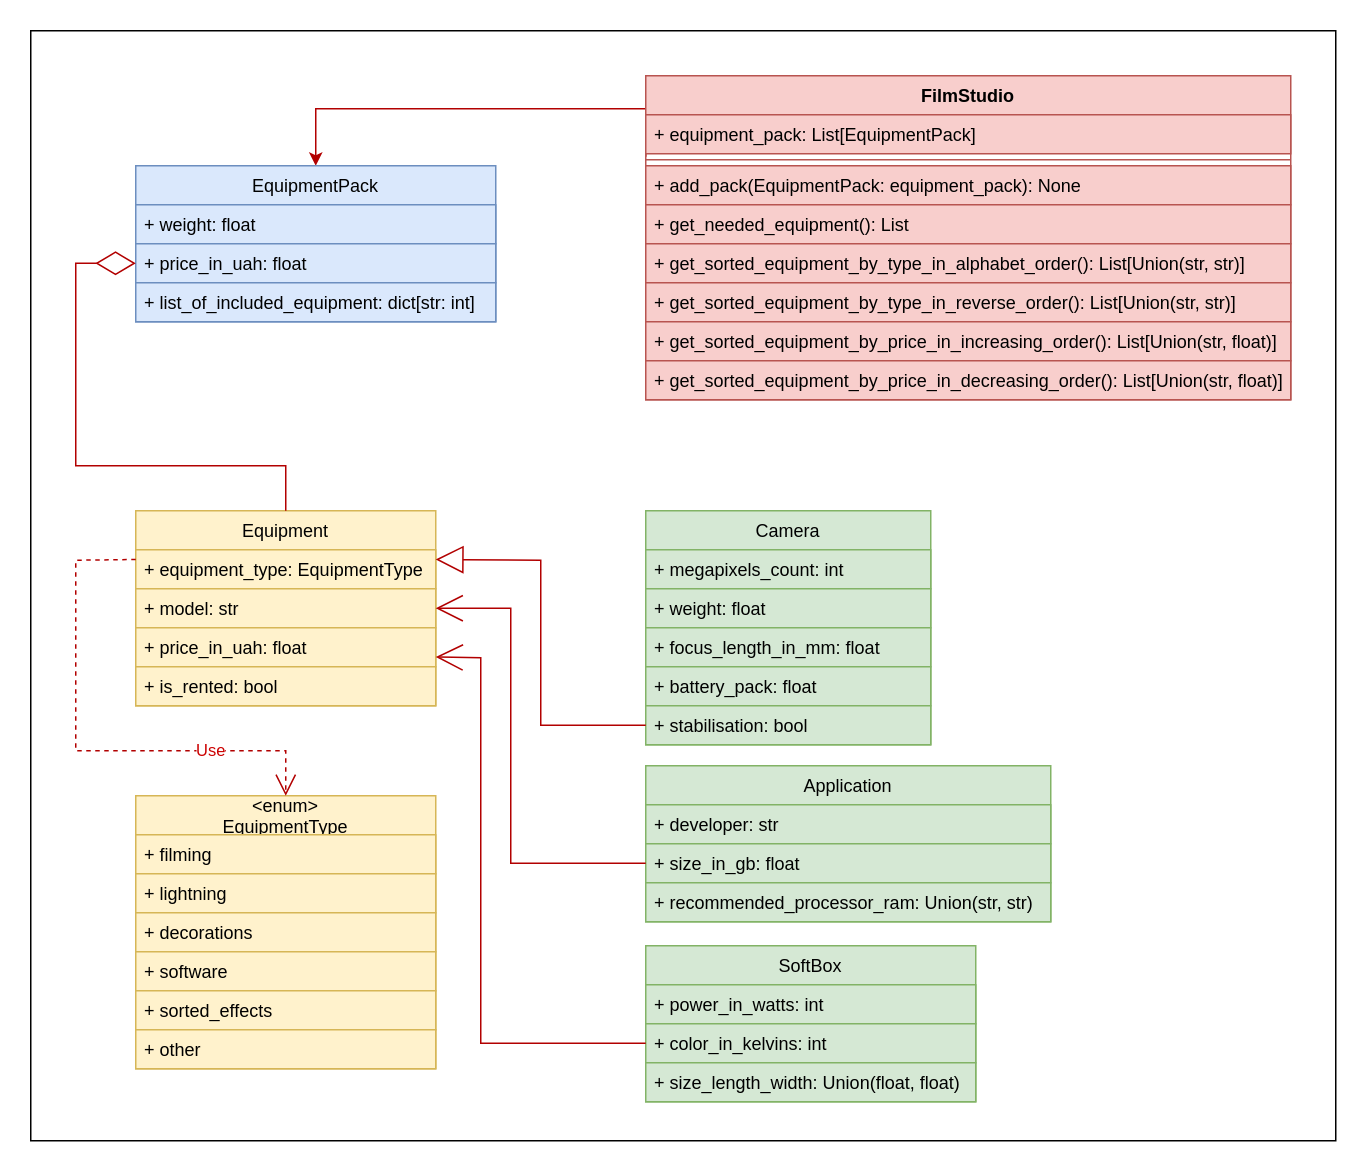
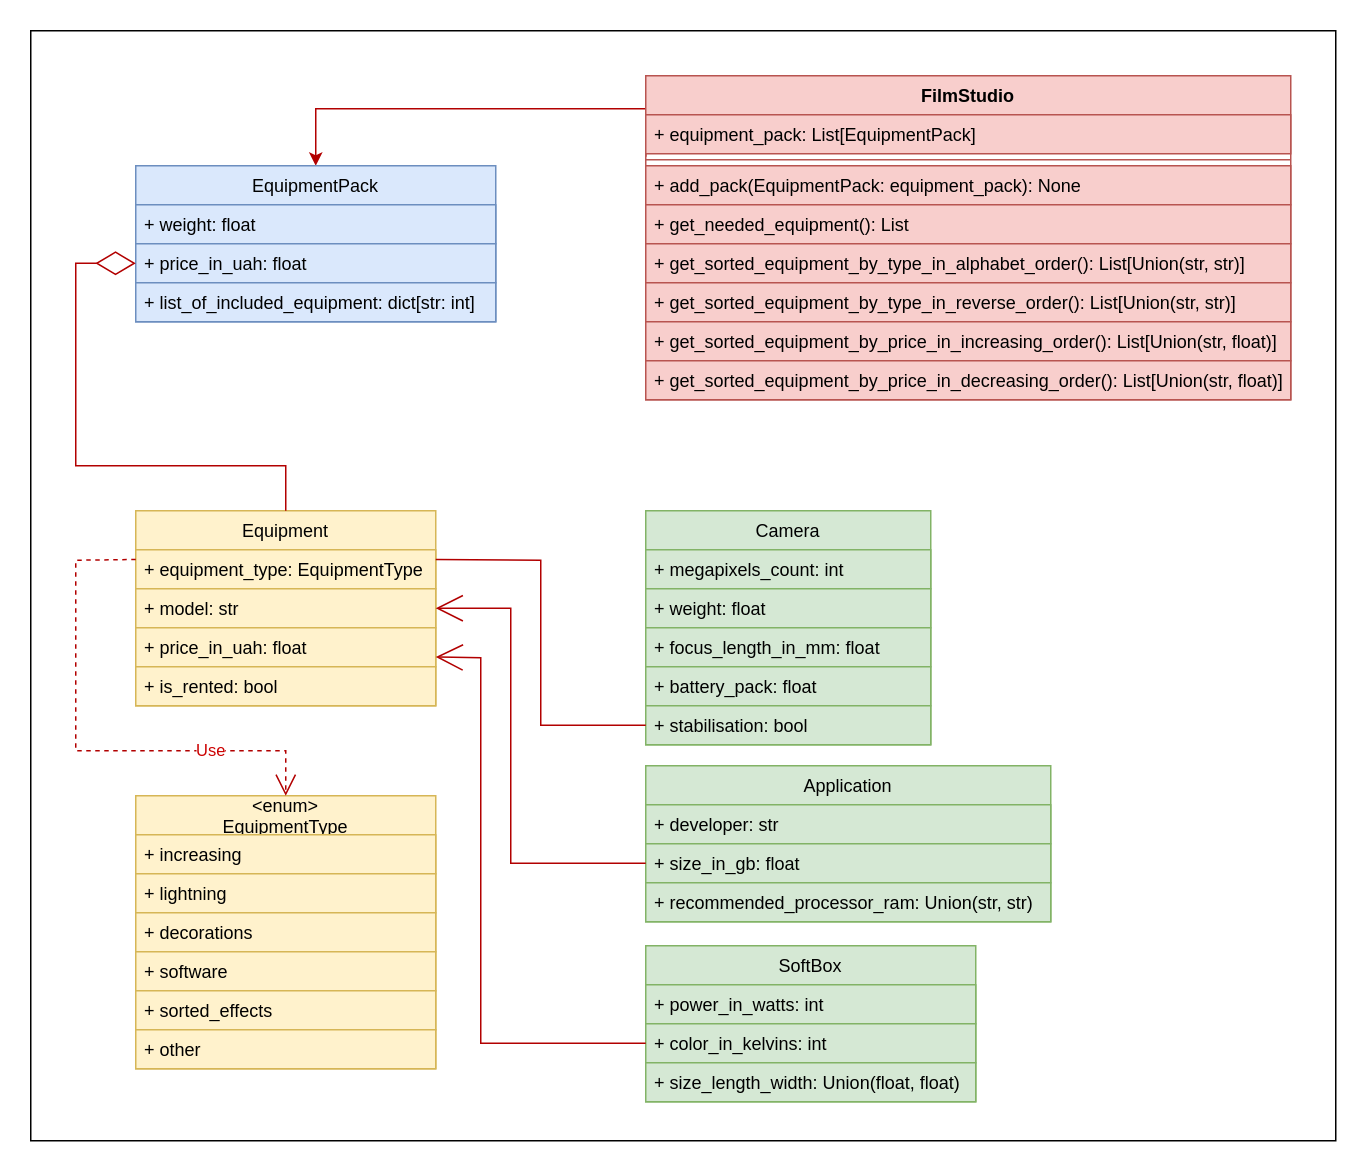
  <mxCell id="0" />
  <mxCell id="1" parent="0" />
  <mxCell id="2" value="" style="rounded=0;whiteSpace=wrap;html=1;fontColor=#CC0000;fillColor=none;" vertex="1" parent="1"><mxGeometry x="20" y="20" width="870" height="740" as="geometry" /></mxCell>
  <mxCell id="3" style="edgeStyle=orthogonalEdgeStyle;rounded=0;orthogonalLoop=1;jettySize=auto;html=1;exitX=0;exitY=0.25;exitDx=0;exitDy=0;entryX=0.5;entryY=0;entryDx=0;entryDy=0;fillColor=#e51400;strokeColor=#B20000;" edge="1" parent="1" source="4" target="40"><mxGeometry relative="1" as="geometry"><mxPoint x="190" y="130" as="targetPoint" /><Array as="points"><mxPoint x="430" y="72" /><mxPoint x="210" y="72" /></Array></mxGeometry></mxCell>
  <mxCell id="4" value="FilmStudio" style="swimlane;fontStyle=1;align=center;verticalAlign=top;childLayout=stackLayout;horizontal=1;startSize=26;horizontalStack=0;resizeParent=1;resizeParentMax=0;resizeLast=0;collapsible=1;marginBottom=0;fillColor=#f8cecc;strokeColor=#b85450;" vertex="1" parent="1"><mxGeometry x="430" y="50" width="430" height="216" as="geometry" /></mxCell>
  <mxCell id="5" value="+ equipment_pack: List[EquipmentPack]" style="text;strokeColor=#b85450;fillColor=#f8cecc;align=left;verticalAlign=top;spacingLeft=4;spacingRight=4;overflow=hidden;rotatable=0;points=[[0,0.5],[1,0.5]];portConstraint=eastwest;" vertex="1" parent="4"><mxGeometry y="26" width="430" height="26" as="geometry" /></mxCell>
  <mxCell id="6" value="" style="line;strokeWidth=1;fillColor=#f8cecc;align=left;verticalAlign=middle;spacingTop=-1;spacingLeft=3;spacingRight=3;rotatable=0;labelPosition=right;points=[];portConstraint=eastwest;strokeColor=#b85450;" vertex="1" parent="4"><mxGeometry y="52" width="430" height="8" as="geometry" /></mxCell>
  <mxCell id="7" value="+ add_pack(EquipmentPack: equipment_pack): None" style="text;strokeColor=#b85450;fillColor=#f8cecc;align=left;verticalAlign=top;spacingLeft=4;spacingRight=4;overflow=hidden;rotatable=0;points=[[0,0.5],[1,0.5]];portConstraint=eastwest;" vertex="1" parent="4"><mxGeometry y="60" width="430" height="26" as="geometry" /></mxCell>
  <mxCell id="8" value="+ get_needed_equipment(): List" style="text;strokeColor=#b85450;fillColor=#f8cecc;align=left;verticalAlign=top;spacingLeft=4;spacingRight=4;overflow=hidden;rotatable=0;points=[[0,0.5],[1,0.5]];portConstraint=eastwest;" vertex="1" parent="4"><mxGeometry y="86" width="430" height="26" as="geometry" /></mxCell>
  <mxCell id="9" value="+ get_sorted_equipment_by_type_in_alphabet_order(): List[Union(str, str)]" style="text;strokeColor=#b85450;fillColor=#f8cecc;align=left;verticalAlign=top;spacingLeft=4;spacingRight=4;overflow=hidden;rotatable=0;points=[[0,0.5],[1,0.5]];portConstraint=eastwest;" vertex="1" parent="4"><mxGeometry y="112" width="430" height="26" as="geometry" /></mxCell>
  <mxCell id="10" value="+ get_sorted_equipment_by_type_in_reverse_order(): List[Union(str, str)]" style="text;strokeColor=#b85450;fillColor=#f8cecc;align=left;verticalAlign=top;spacingLeft=4;spacingRight=4;overflow=hidden;rotatable=0;points=[[0,0.5],[1,0.5]];portConstraint=eastwest;" vertex="1" parent="4"><mxGeometry y="138" width="430" height="26" as="geometry" /></mxCell>
  <mxCell id="11" value="+ get_sorted_equipment_by_price_in_increasing_order(): List[Union(str, float)]" style="text;strokeColor=#b85450;fillColor=#f8cecc;align=left;verticalAlign=top;spacingLeft=4;spacingRight=4;overflow=hidden;rotatable=0;points=[[0,0.5],[1,0.5]];portConstraint=eastwest;" vertex="1" parent="4"><mxGeometry y="164" width="430" height="26" as="geometry" /></mxCell>
  <mxCell id="12" value="+ get_sorted_equipment_by_price_in_decreasing_order(): List[Union(str, float)]" style="text;strokeColor=#b85450;fillColor=#f8cecc;align=left;verticalAlign=top;spacingLeft=4;spacingRight=4;overflow=hidden;rotatable=0;points=[[0,0.5],[1,0.5]];portConstraint=eastwest;" vertex="1" parent="4"><mxGeometry y="190" width="430" height="26" as="geometry" /></mxCell>
  <mxCell id="13" value="Equipment" style="swimlane;fontStyle=0;childLayout=stackLayout;horizontal=1;startSize=26;fillColor=#fff2cc;horizontalStack=0;resizeParent=1;resizeParentMax=0;resizeLast=0;collapsible=1;marginBottom=0;strokeColor=#d6b656;" vertex="1" parent="1"><mxGeometry x="90" y="340" width="200" height="130" as="geometry" /></mxCell>
  <mxCell id="14" value="+ equipment_type: EquipmentType" style="text;strokeColor=#d6b656;fillColor=#fff2cc;align=left;verticalAlign=top;spacingLeft=4;spacingRight=4;overflow=hidden;rotatable=0;points=[[0,0.5],[1,0.5]];portConstraint=eastwest;" vertex="1" parent="13"><mxGeometry y="26" width="200" height="26" as="geometry" /></mxCell>
  <mxCell id="15" value="+ model: str" style="text;strokeColor=#d6b656;fillColor=#fff2cc;align=left;verticalAlign=top;spacingLeft=4;spacingRight=4;overflow=hidden;rotatable=0;points=[[0,0.5],[1,0.5]];portConstraint=eastwest;" vertex="1" parent="13"><mxGeometry y="52" width="200" height="26" as="geometry" /></mxCell>
  <mxCell id="16" value="+ price_in_uah: float" style="text;strokeColor=#d6b656;fillColor=#fff2cc;align=left;verticalAlign=top;spacingLeft=4;spacingRight=4;overflow=hidden;rotatable=0;points=[[0,0.5],[1,0.5]];portConstraint=eastwest;" vertex="1" parent="13"><mxGeometry y="78" width="200" height="26" as="geometry" /></mxCell>
  <mxCell id="17" value="+ is_rented: bool" style="text;strokeColor=#d6b656;fillColor=#fff2cc;align=left;verticalAlign=top;spacingLeft=4;spacingRight=4;overflow=hidden;rotatable=0;points=[[0,0.5],[1,0.5]];portConstraint=eastwest;" vertex="1" parent="13"><mxGeometry y="104" width="200" height="26" as="geometry" /></mxCell>
  <mxCell id="18" value="&lt;enum&gt;&#10;EquipmentType" style="swimlane;fontStyle=0;childLayout=stackLayout;horizontal=1;startSize=26;fillColor=#fff2cc;horizontalStack=0;resizeParent=1;resizeParentMax=0;resizeLast=0;collapsible=1;marginBottom=0;strokeColor=#d6b656;" vertex="1" parent="1"><mxGeometry x="90" y="530" width="200" height="182" as="geometry" /></mxCell>
- <mxCell id="19" value="+ filming" style="text;strokeColor=#d6b656;fillColor=#fff2cc;align=left;verticalAlign=top;spacingLeft=4;spacingRight=4;overflow=hidden;rotatable=0;points=[[0,0.5],[1,0.5]];portConstraint=eastwest;" vertex="1" parent="18"><mxGeometry y="26" width="200" height="26" as="geometry" /></mxCell>
+ <mxCell id="19" value="+ increasing" style="text;strokeColor=#d6b656;fillColor=#fff2cc;align=left;verticalAlign=top;spacingLeft=4;spacingRight=4;overflow=hidden;rotatable=0;points=[[0,0.5],[1,0.5]];portConstraint=eastwest;" vertex="1" parent="18"><mxGeometry y="26" width="200" height="26" as="geometry" /></mxCell>
  <mxCell id="20" value="+ lightning" style="text;strokeColor=#d6b656;fillColor=#fff2cc;align=left;verticalAlign=top;spacingLeft=4;spacingRight=4;overflow=hidden;rotatable=0;points=[[0,0.5],[1,0.5]];portConstraint=eastwest;" vertex="1" parent="18"><mxGeometry y="52" width="200" height="26" as="geometry" /></mxCell>
  <mxCell id="21" value="+ decorations" style="text;strokeColor=#d6b656;fillColor=#fff2cc;align=left;verticalAlign=top;spacingLeft=4;spacingRight=4;overflow=hidden;rotatable=0;points=[[0,0.5],[1,0.5]];portConstraint=eastwest;" vertex="1" parent="18"><mxGeometry y="78" width="200" height="26" as="geometry" /></mxCell>
  <mxCell id="22" value="+ software" style="text;strokeColor=#d6b656;fillColor=#fff2cc;align=left;verticalAlign=top;spacingLeft=4;spacingRight=4;overflow=hidden;rotatable=0;points=[[0,0.5],[1,0.5]];portConstraint=eastwest;" vertex="1" parent="18"><mxGeometry y="104" width="200" height="26" as="geometry" /></mxCell>
  <mxCell id="23" value="+ sorted_effects" style="text;strokeColor=#d6b656;fillColor=#fff2cc;align=left;verticalAlign=top;spacingLeft=4;spacingRight=4;overflow=hidden;rotatable=0;points=[[0,0.5],[1,0.5]];portConstraint=eastwest;" vertex="1" parent="18"><mxGeometry y="130" width="200" height="26" as="geometry" /></mxCell>
  <mxCell id="24" value="+ other" style="text;strokeColor=#d6b656;fillColor=#fff2cc;align=left;verticalAlign=top;spacingLeft=4;spacingRight=4;overflow=hidden;rotatable=0;points=[[0,0.5],[1,0.5]];portConstraint=eastwest;" vertex="1" parent="18"><mxGeometry y="156" width="200" height="26" as="geometry" /></mxCell>
  <mxCell id="25" value="&lt;font color=&quot;#cc0000&quot;&gt;Use&lt;/font&gt;" style="endArrow=open;endSize=12;dashed=1;html=1;rounded=0;exitX=0;exitY=0.25;exitDx=0;exitDy=0;entryX=0.5;entryY=0;entryDx=0;entryDy=0;fillColor=#e51400;strokeColor=#B20000;" edge="1" parent="1" source="13" target="18"><mxGeometry x="0.525" width="160" relative="1" as="geometry"><mxPoint x="170" y="490" as="sourcePoint" /><mxPoint x="70" y="640" as="targetPoint" /><Array as="points"><mxPoint x="50" y="373" /><mxPoint x="50" y="500" /><mxPoint x="190" y="500" /></Array><mxPoint as="offset" /></mxGeometry></mxCell>
  <mxCell id="26" value="Camera" style="swimlane;fontStyle=0;childLayout=stackLayout;horizontal=1;startSize=26;fillColor=#d5e8d4;horizontalStack=0;resizeParent=1;resizeParentMax=0;resizeLast=0;collapsible=1;marginBottom=0;strokeColor=#82b366;" vertex="1" parent="1"><mxGeometry x="430" y="340" width="190" height="156" as="geometry" /></mxCell>
  <mxCell id="27" value="+ megapixels_count: int" style="text;strokeColor=#82b366;fillColor=#d5e8d4;align=left;verticalAlign=top;spacingLeft=4;spacingRight=4;overflow=hidden;rotatable=0;points=[[0,0.5],[1,0.5]];portConstraint=eastwest;" vertex="1" parent="26"><mxGeometry y="26" width="190" height="26" as="geometry" /></mxCell>
  <mxCell id="28" value="+ weight: float" style="text;strokeColor=#82b366;fillColor=#d5e8d4;align=left;verticalAlign=top;spacingLeft=4;spacingRight=4;overflow=hidden;rotatable=0;points=[[0,0.5],[1,0.5]];portConstraint=eastwest;" vertex="1" parent="26"><mxGeometry y="52" width="190" height="26" as="geometry" /></mxCell>
  <mxCell id="29" value="+ focus_length_in_mm: float" style="text;strokeColor=#82b366;fillColor=#d5e8d4;align=left;verticalAlign=top;spacingLeft=4;spacingRight=4;overflow=hidden;rotatable=0;points=[[0,0.5],[1,0.5]];portConstraint=eastwest;" vertex="1" parent="26"><mxGeometry y="78" width="190" height="26" as="geometry" /></mxCell>
  <mxCell id="30" value="+ battery_pack: float" style="text;strokeColor=#82b366;fillColor=#d5e8d4;align=left;verticalAlign=top;spacingLeft=4;spacingRight=4;overflow=hidden;rotatable=0;points=[[0,0.5],[1,0.5]];portConstraint=eastwest;" vertex="1" parent="26"><mxGeometry y="104" width="190" height="26" as="geometry" /></mxCell>
  <mxCell id="31" value="+ stabilisation: bool" style="text;strokeColor=#82b366;fillColor=#d5e8d4;align=left;verticalAlign=top;spacingLeft=4;spacingRight=4;overflow=hidden;rotatable=0;points=[[0,0.5],[1,0.5]];portConstraint=eastwest;" vertex="1" parent="26"><mxGeometry y="130" width="190" height="26" as="geometry" /></mxCell>
  <mxCell id="32" value="SoftBox" style="swimlane;fontStyle=0;childLayout=stackLayout;horizontal=1;startSize=26;fillColor=#d5e8d4;horizontalStack=0;resizeParent=1;resizeParentMax=0;resizeLast=0;collapsible=1;marginBottom=0;strokeColor=#82b366;" vertex="1" parent="1"><mxGeometry x="430" y="630" width="220" height="104" as="geometry" /></mxCell>
  <mxCell id="33" value="+ power_in_watts: int" style="text;strokeColor=#82b366;fillColor=#d5e8d4;align=left;verticalAlign=top;spacingLeft=4;spacingRight=4;overflow=hidden;rotatable=0;points=[[0,0.5],[1,0.5]];portConstraint=eastwest;" vertex="1" parent="32"><mxGeometry y="26" width="220" height="26" as="geometry" /></mxCell>
  <mxCell id="34" value="+ color_in_kelvins: int" style="text;strokeColor=#82b366;fillColor=#d5e8d4;align=left;verticalAlign=top;spacingLeft=4;spacingRight=4;overflow=hidden;rotatable=0;points=[[0,0.5],[1,0.5]];portConstraint=eastwest;" vertex="1" parent="32"><mxGeometry y="52" width="220" height="26" as="geometry" /></mxCell>
  <mxCell id="35" value="+ size_length_width: Union(float, float)" style="text;strokeColor=#82b366;fillColor=#d5e8d4;align=left;verticalAlign=top;spacingLeft=4;spacingRight=4;overflow=hidden;rotatable=0;points=[[0,0.5],[1,0.5]];portConstraint=eastwest;" vertex="1" parent="32"><mxGeometry y="78" width="220" height="26" as="geometry" /></mxCell>
  <mxCell id="36" value="Application" style="swimlane;fontStyle=0;childLayout=stackLayout;horizontal=1;startSize=26;fillColor=#d5e8d4;horizontalStack=0;resizeParent=1;resizeParentMax=0;resizeLast=0;collapsible=1;marginBottom=0;strokeColor=#82b366;" vertex="1" parent="1"><mxGeometry x="430" y="510" width="270" height="104" as="geometry" /></mxCell>
  <mxCell id="37" value="+ developer: str" style="text;strokeColor=#82b366;fillColor=#d5e8d4;align=left;verticalAlign=top;spacingLeft=4;spacingRight=4;overflow=hidden;rotatable=0;points=[[0,0.5],[1,0.5]];portConstraint=eastwest;" vertex="1" parent="36"><mxGeometry y="26" width="270" height="26" as="geometry" /></mxCell>
  <mxCell id="38" value="+ size_in_gb: float" style="text;strokeColor=#82b366;fillColor=#d5e8d4;align=left;verticalAlign=top;spacingLeft=4;spacingRight=4;overflow=hidden;rotatable=0;points=[[0,0.5],[1,0.5]];portConstraint=eastwest;" vertex="1" parent="36"><mxGeometry y="52" width="270" height="26" as="geometry" /></mxCell>
  <mxCell id="39" value="+ recommended_processor_ram: Union(str, str)" style="text;strokeColor=#82b366;fillColor=#d5e8d4;align=left;verticalAlign=top;spacingLeft=4;spacingRight=4;overflow=hidden;rotatable=0;points=[[0,0.5],[1,0.5]];portConstraint=eastwest;" vertex="1" parent="36"><mxGeometry y="78" width="270" height="26" as="geometry" /></mxCell>
  <mxCell id="40" value="EquipmentPack" style="swimlane;fontStyle=0;childLayout=stackLayout;horizontal=1;startSize=26;fillColor=#dae8fc;horizontalStack=0;resizeParent=1;resizeParentMax=0;resizeLast=0;collapsible=1;marginBottom=0;strokeColor=#6c8ebf;" vertex="1" parent="1"><mxGeometry x="90" y="110" width="240" height="104" as="geometry" /></mxCell>
  <mxCell id="41" value="+ weight: float" style="text;strokeColor=#6c8ebf;fillColor=#dae8fc;align=left;verticalAlign=top;spacingLeft=4;spacingRight=4;overflow=hidden;rotatable=0;points=[[0,0.5],[1,0.5]];portConstraint=eastwest;" vertex="1" parent="40"><mxGeometry y="26" width="240" height="26" as="geometry" /></mxCell>
  <mxCell id="42" value="+ price_in_uah: float" style="text;strokeColor=#6c8ebf;fillColor=#dae8fc;align=left;verticalAlign=top;spacingLeft=4;spacingRight=4;overflow=hidden;rotatable=0;points=[[0,0.5],[1,0.5]];portConstraint=eastwest;" vertex="1" parent="40"><mxGeometry y="52" width="240" height="26" as="geometry" /></mxCell>
  <mxCell id="43" value="+ list_of_included_equipment: dict[str: int]" style="text;strokeColor=#6c8ebf;fillColor=#dae8fc;align=left;verticalAlign=top;spacingLeft=4;spacingRight=4;overflow=hidden;rotatable=0;points=[[0,0.5],[1,0.5]];portConstraint=eastwest;" vertex="1" parent="40"><mxGeometry y="78" width="240" height="26" as="geometry" /></mxCell>
  <mxCell id="44" value="" style="endArrow=open;endSize=16;endFill=0;html=1;rounded=0;exitX=0;exitY=0.5;exitDx=0;exitDy=0;entryX=1;entryY=0.75;entryDx=0;entryDy=0;fillColor=#e51400;strokeColor=#B20000;" edge="1" parent="1" source="34" target="13"><mxGeometry width="160" relative="1" as="geometry"><mxPoint x="230" y="790" as="sourcePoint" /><mxPoint x="270" y="715" as="targetPoint" /><Array as="points"><mxPoint x="320" y="695" /><mxPoint x="320" y="438" /></Array></mxGeometry></mxCell>
  <mxCell id="45" value="" style="endArrow=open;endSize=16;endFill=0;html=1;rounded=0;entryX=1;entryY=0.5;entryDx=0;entryDy=0;exitX=0;exitY=0.5;exitDx=0;exitDy=0;fillColor=#e51400;strokeColor=#B20000;" edge="1" parent="1" source="38" target="13"><mxGeometry width="160" relative="1" as="geometry"><mxPoint x="350" y="570" as="sourcePoint" /><mxPoint x="280" y="350" as="targetPoint" /><Array as="points"><mxPoint x="340" y="575" /><mxPoint x="340" y="405" /></Array></mxGeometry></mxCell>
- <mxCell id="46" value="" style="endArrow=block;endSize=16;endFill=0;html=1;rounded=0;exitX=0;exitY=0.5;exitDx=0;exitDy=0;entryX=1;entryY=0.25;entryDx=0;entryDy=0;fillColor=#e51400;strokeColor=#B20000;" edge="1" parent="1" source="31" target="13"><mxGeometry width="160" relative="1" as="geometry"><mxPoint x="404.8" y="418.01" as="sourcePoint" /><mxPoint x="320" y="150" as="targetPoint" /><Array as="points"><mxPoint x="360" y="483" /><mxPoint x="360" y="373" /></Array></mxGeometry></mxCell>
+ <mxCell id="46" value="" style="endArrow=none;endSize=16;endFill=0;html=1;rounded=0;exitX=0;exitY=0.5;exitDx=0;exitDy=0;entryX=1;entryY=0.25;entryDx=0;entryDy=0;fillColor=#e51400;strokeColor=#B20000;" edge="1" parent="1" source="31" target="13"><mxGeometry width="160" relative="1" as="geometry"><mxPoint x="404.8" y="418.01" as="sourcePoint" /><mxPoint x="320" y="150" as="targetPoint" /><Array as="points"><mxPoint x="360" y="483" /><mxPoint x="360" y="373" /></Array></mxGeometry></mxCell>
  <mxCell id="47" value="" style="endArrow=diamondThin;endFill=0;endSize=24;html=1;rounded=0;entryX=0;entryY=0.5;entryDx=0;entryDy=0;exitX=0.5;exitY=0;exitDx=0;exitDy=0;fillColor=#e51400;strokeColor=#B20000;" edge="1" parent="1" source="13" target="42"><mxGeometry width="160" relative="1" as="geometry"><mxPoint x="210" y="310" as="sourcePoint" /><mxPoint x="50" y="300" as="targetPoint" /><Array as="points"><mxPoint x="190" y="310" /><mxPoint x="50" y="310" /><mxPoint x="50" y="175" /></Array></mxGeometry></mxCell>
